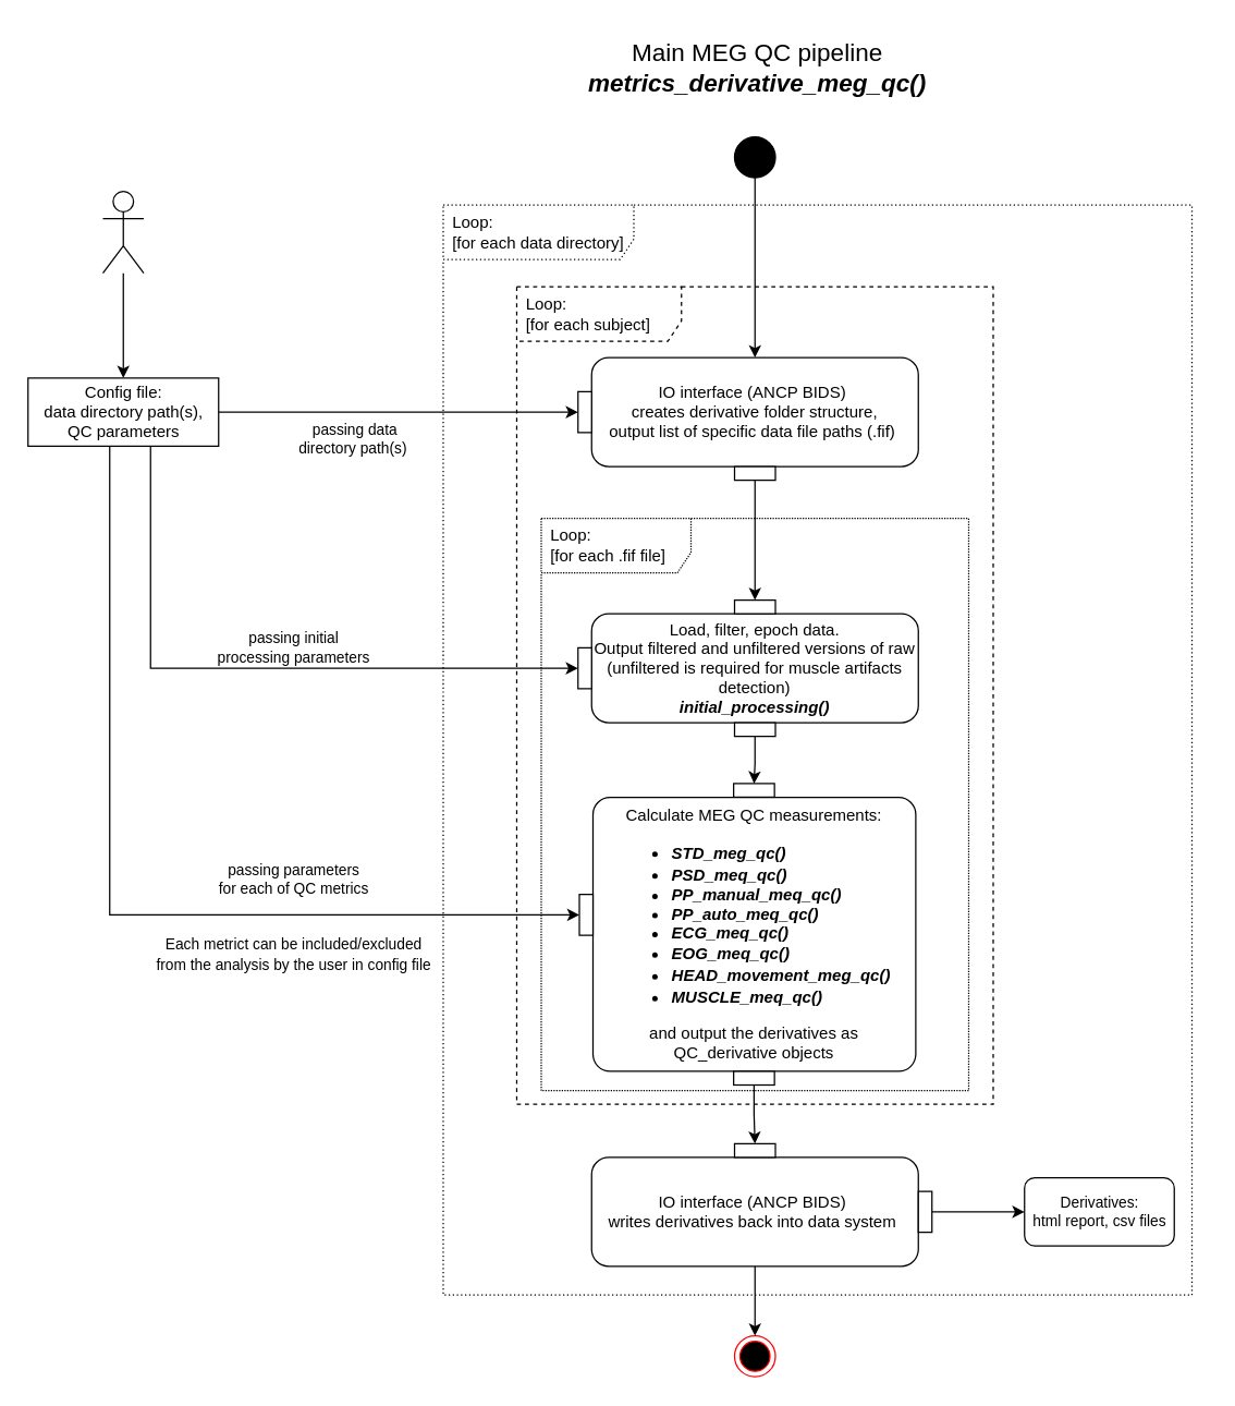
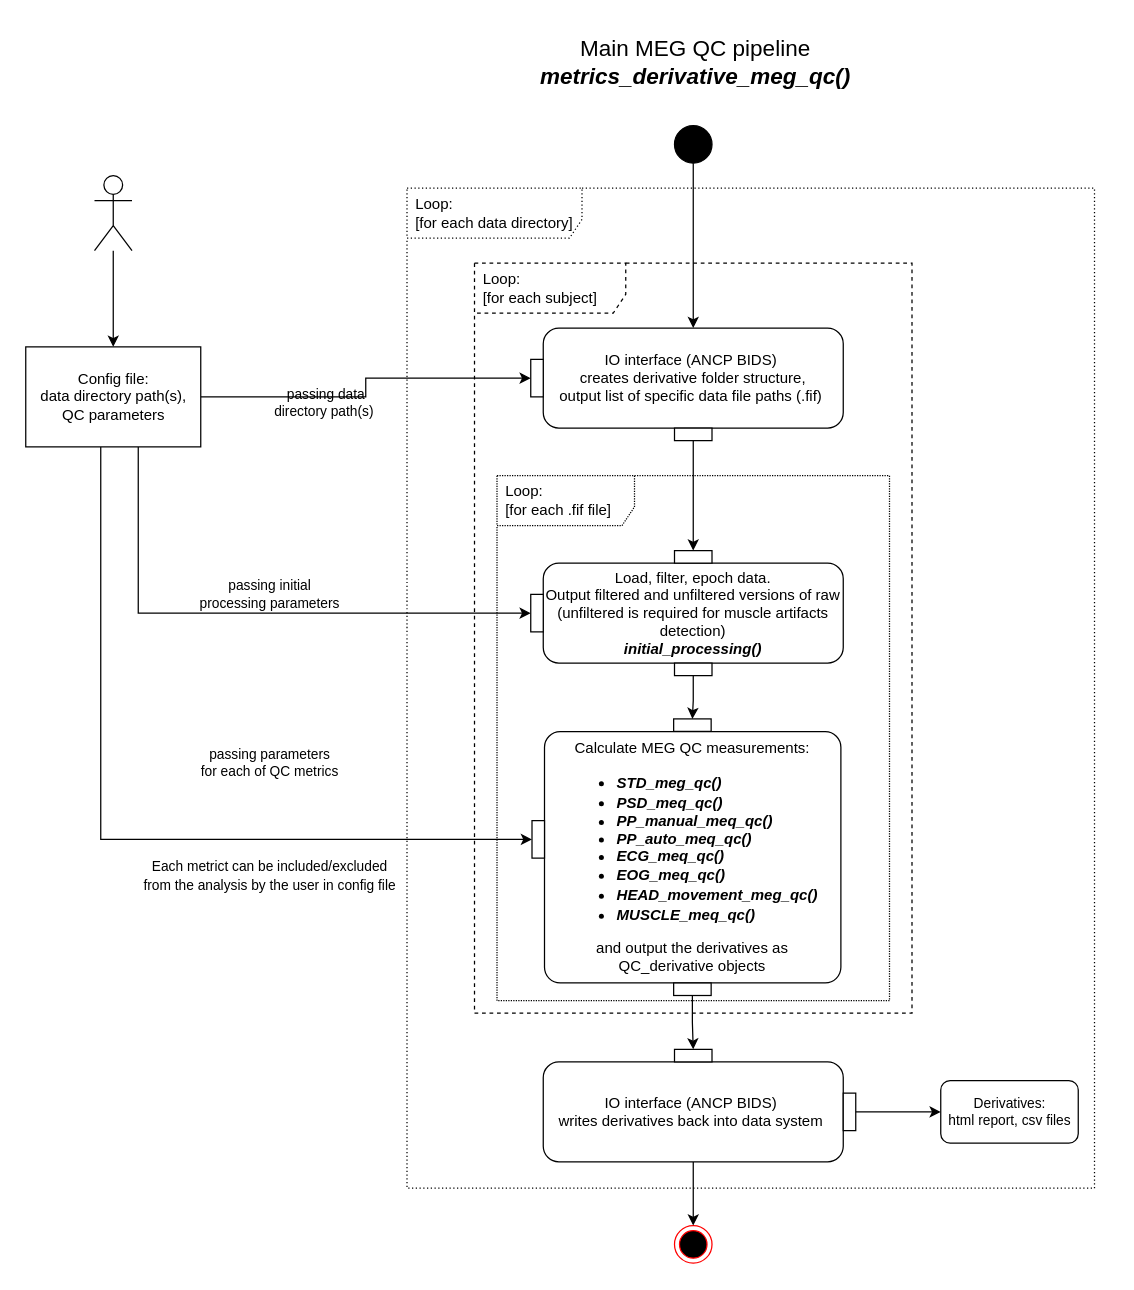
  <mxCell id="0" />
  <mxCell id="1" parent="0" />
  <mxCell id="2" value="Loop:&lt;br&gt;[for each .fif file]" style="shape=umlFrame;whiteSpace=wrap;html=1;width=110;height=40;boundedLbl=1;verticalAlign=middle;align=left;spacingLeft=5;dashed=1;dashPattern=1 1;" parent="1" vertex="1"><mxGeometry x="397" y="380" width="314" height="420" as="geometry" /></mxCell>
  <mxCell id="3" value="Loop:&lt;br&gt;[for each subject]" style="shape=umlFrame;whiteSpace=wrap;html=1;width=121;height=40;boundedLbl=1;verticalAlign=middle;align=left;spacingLeft=5;dashed=1;" parent="1" vertex="1"><mxGeometry x="379" y="210" width="350" height="600" as="geometry" /></mxCell>
  <mxCell id="4" value="" style="edgeStyle=orthogonalEdgeStyle;rounded=0;orthogonalLoop=1;jettySize=auto;html=1;" parent="1" source="5" target="9" edge="1"><mxGeometry relative="1" as="geometry" /></mxCell>
  <mxCell id="5" value="" style="shape=umlActor;verticalLabelPosition=bottom;verticalAlign=top;html=1;outlineConnect=0;fontSize=14;" parent="1" vertex="1"><mxGeometry x="75" y="140" width="30" height="60" as="geometry" /></mxCell>
  <mxCell id="6" style="edgeStyle=orthogonalEdgeStyle;rounded=0;orthogonalLoop=1;jettySize=auto;html=1;entryX=0;entryY=0.5;entryDx=0;entryDy=0;" parent="1" source="9" target="15" edge="1"><mxGeometry relative="1" as="geometry" /></mxCell>
  <mxCell id="7" style="edgeStyle=orthogonalEdgeStyle;rounded=0;orthogonalLoop=1;jettySize=auto;html=1;entryX=0;entryY=0.5;entryDx=0;entryDy=0;fontSize=11;jumpStyle=arc;jumpSize=11;" parent="1" source="9" target="32" edge="1"><mxGeometry relative="1" as="geometry"><Array as="points"><mxPoint x="110" y="490" /></Array></mxGeometry></mxCell>
  <mxCell id="8" style="edgeStyle=orthogonalEdgeStyle;rounded=0;orthogonalLoop=1;jettySize=auto;html=1;entryX=0;entryY=0.5;entryDx=0;entryDy=0;fontSize=11;jumpStyle=arc;jumpSize=11;" parent="1" source="9" target="33" edge="1"><mxGeometry relative="1" as="geometry"><Array as="points"><mxPoint x="80" y="671" /></Array></mxGeometry></mxCell>
- <mxCell id="9" value="Config file:&lt;br&gt;data directory path(s),&lt;br&gt;QC parameters" style="html=1;" parent="1" vertex="1"><mxGeometry x="20" y="277" width="140" height="50" as="geometry" /></mxCell>
+ <mxCell id="9" value="Config file:&lt;br&gt;data directory path(s),&lt;br&gt;QC parameters" style="html=1;" parent="1" vertex="1"><mxGeometry x="20" y="277" width="140" height="80" as="geometry" /></mxCell>
  <mxCell id="10" value="" style="edgeStyle=orthogonalEdgeStyle;rounded=0;orthogonalLoop=1;jettySize=auto;html=1;" parent="1" source="11" target="13" edge="1"><mxGeometry relative="1" as="geometry" /></mxCell>
  <mxCell id="11" value="" style="ellipse;fillColor=strokeColor;" parent="1" vertex="1"><mxGeometry x="539" y="100" width="30" height="30" as="geometry" /></mxCell>
  <mxCell id="12" value="" style="group;flipH=1;" parent="1" vertex="1" connectable="0"><mxGeometry x="424" y="262" width="250" height="90" as="geometry" /></mxCell>
  <mxCell id="13" value="IO interface (ANCP BIDS)&amp;nbsp;&lt;br&gt;creates derivative folder structure,&lt;br&gt;output list of specific data file paths (.fif)&amp;nbsp;" style="html=1;align=center;verticalAlign=middle;rounded=1;absoluteArcSize=1;arcSize=25;dashed=0;fontFamily=Helvetica;fontSize=12;whiteSpace=wrap;container=0;noLabel=0;imageAlign=center;" parent="12" vertex="1"><mxGeometry x="10" width="240" height="80" as="geometry" /></mxCell>
  <mxCell id="14" value="pinOut 2" style="fontStyle=0;labelPosition=center;verticalLabelPosition=bottom;align=center;verticalAlign=top;spacingLeft=2;fontFamily=Helvetica;fontSize=12;resizable=0;container=0;noLabel=1;" parent="12" vertex="1"><mxGeometry x="115" y="80" width="30" height="10" as="geometry" /></mxCell>
  <mxCell id="15" value="pinOut 1" style="fontStyle=0;labelPosition=right;verticalLabelPosition=middle;align=left;verticalAlign=middle;spacingLeft=2;fontFamily=Helvetica;fontSize=12;resizable=0;container=0;noLabel=1;" parent="12" vertex="1"><mxGeometry y="25" width="10" height="30" as="geometry" /></mxCell>
  <mxCell id="16" value="" style="group" parent="1" vertex="1" connectable="0"><mxGeometry x="434" y="440" width="306" height="350" as="geometry" /></mxCell>
  <mxCell id="17" value="Load, filter, epoch data.&lt;br&gt;Output filtered and unfiltered versions of raw&lt;br&gt;(unfiltered is required for muscle artifacts detection)&lt;i style=&quot;&quot;&gt;&lt;br&gt;&lt;b&gt;initial_processing()&lt;/b&gt;&lt;/i&gt;" style="html=1;align=center;verticalAlign=middle;rounded=1;absoluteArcSize=1;arcSize=25;dashed=0;fontFamily=Helvetica;fontSize=12;whiteSpace=wrap;container=0;noLabel=0;imageAlign=center;" parent="16" vertex="1"><mxGeometry y="10" width="240" height="80" as="geometry" /></mxCell>
  <mxCell id="18" value="pinOut 2" style="fontStyle=0;labelPosition=center;verticalLabelPosition=bottom;align=center;verticalAlign=top;spacingLeft=2;fontFamily=Helvetica;fontSize=12;resizable=0;container=0;noLabel=1;" parent="16" vertex="1"><mxGeometry x="105" y="90" width="30" height="10" as="geometry" /></mxCell>
  <mxCell id="19" value="pinIn 1" style="fontStyle=0;labelPosition=center;verticalLabelPosition=top;align=center;verticalAlign=bottom;spacingLeft=2;fontFamily=Helvetica;fontSize=12;resizable=0;container=0;noLabel=1;" parent="16" vertex="1"><mxGeometry x="105" width="30" height="10" as="geometry" /></mxCell>
  <mxCell id="20" value="" style="edgeStyle=orthogonalEdgeStyle;rounded=0;orthogonalLoop=1;jettySize=auto;html=1;" parent="1" source="14" target="19" edge="1"><mxGeometry relative="1" as="geometry" /></mxCell>
  <mxCell id="21" value="" style="group;dashed=1;dashPattern=1 1;" parent="1" vertex="1" connectable="0"><mxGeometry x="435" y="550" width="450" height="400" as="geometry" /></mxCell>
  <mxCell id="22" value="&lt;font style=&quot;font-size: 12px;&quot;&gt;Calculate MEG QC measurements:&lt;br&gt;&lt;/font&gt;&lt;ul style=&quot;border-color: var(--border-color); text-align: left; background-color: rgb(255, 255, 255);&quot;&gt;&lt;li style=&quot;border-color: var(--border-color);&quot;&gt;&lt;div style=&quot;line-height: 18px;&quot;&gt;&lt;font style=&quot;font-size: 12px;&quot;&gt;&lt;i style=&quot;&quot;&gt;&lt;b&gt;STD_meg_qc()&lt;/b&gt;&lt;/i&gt;&lt;/font&gt;&lt;/div&gt;&lt;/li&gt;&lt;li style=&quot;border-color: var(--border-color);&quot;&gt;&lt;font style=&quot;border-color: var(--border-color); font-size: 12px;&quot;&gt;&lt;i&gt;&lt;b&gt;PSD_meq_qc()&lt;/b&gt;&lt;/i&gt;&lt;/font&gt;&lt;/li&gt;&lt;li style=&quot;border-color: var(--border-color);&quot;&gt;&lt;font style=&quot;border-color: var(--border-color); font-size: 12px;&quot;&gt;&lt;i&gt;&lt;b&gt;PP_manual_meq_qc()&lt;/b&gt;&lt;/i&gt;&lt;/font&gt;&lt;/li&gt;&lt;li style=&quot;border-color: var(--border-color);&quot;&gt;&lt;font style=&quot;border-color: var(--border-color); font-size: 12px;&quot;&gt;&lt;i&gt;&lt;b&gt;PP_auto_meq_qc()&lt;/b&gt;&lt;/i&gt;&lt;/font&gt;&lt;/li&gt;&lt;li style=&quot;border-color: var(--border-color);&quot;&gt;&lt;font style=&quot;border-color: var(--border-color); font-size: 12px;&quot;&gt;&lt;i&gt;&lt;b&gt;ECG_meq_qc()&lt;/b&gt;&lt;/i&gt;&lt;/font&gt;&lt;/li&gt;&lt;li style=&quot;border-color: var(--border-color);&quot;&gt;&lt;font style=&quot;border-color: var(--border-color); font-size: 12px;&quot;&gt;&lt;i&gt;&lt;b&gt;EOG_meq_qc()&lt;/b&gt;&lt;/i&gt;&lt;/font&gt;&lt;/li&gt;&lt;li style=&quot;border-color: var(--border-color);&quot;&gt;&lt;div style=&quot;line-height: 18px;&quot;&gt;&lt;font style=&quot;font-size: 12px;&quot;&gt;&lt;i&gt;&lt;b&gt;HEAD_movement_meg_qc()&lt;/b&gt;&lt;/i&gt;&lt;/font&gt;&lt;/div&gt;&lt;/li&gt;&lt;li style=&quot;border-color: var(--border-color);&quot;&gt;&lt;font style=&quot;border-color: var(--border-color); font-size: 12px;&quot;&gt;&lt;i style=&quot;&quot;&gt;&lt;b&gt;MUSCLE_meq_qc()&lt;/b&gt;&lt;/i&gt;&lt;/font&gt;&lt;/li&gt;&lt;/ul&gt;&lt;font style=&quot;font-size: 12px;&quot;&gt;and output the derivatives as &lt;br&gt;QC_derivative objects&lt;/font&gt;" style="html=1;align=center;verticalAlign=middle;rounded=1;absoluteArcSize=1;arcSize=25;dashed=0;fontFamily=Helvetica;fontSize=12;whiteSpace=wrap;container=0;noLabel=0;imageAlign=center;" parent="21" vertex="1"><mxGeometry y="34.823" width="237.108" height="201.074" as="geometry" /></mxCell>
  <mxCell id="23" value="pinOut 2" style="fontStyle=0;labelPosition=center;verticalLabelPosition=bottom;align=center;verticalAlign=top;spacingLeft=2;fontFamily=Helvetica;fontSize=12;resizable=0;container=0;noLabel=1;" parent="21" vertex="1"><mxGeometry x="103.32" y="235.897" width="30" height="10" as="geometry" /></mxCell>
  <mxCell id="24" value="pinIn 1" style="fontStyle=0;labelPosition=center;verticalLabelPosition=top;align=center;verticalAlign=bottom;spacingLeft=2;fontFamily=Helvetica;fontSize=12;resizable=0;container=0;noLabel=1;" parent="21" vertex="1"><mxGeometry x="103.32" y="24.615" width="30" height="10" as="geometry" /></mxCell>
  <mxCell id="25" value="Loop:&lt;br&gt;[for each data directory]" style="shape=umlFrame;whiteSpace=wrap;html=1;width=140;height=40;boundedLbl=1;verticalAlign=middle;align=left;spacingLeft=5;dashed=1;dashPattern=1 2;" parent="21" vertex="1"><mxGeometry x="-110" y="-400" width="550" height="800" as="geometry" /></mxCell>
  <mxCell id="26" value="" style="edgeStyle=orthogonalEdgeStyle;rounded=0;orthogonalLoop=1;jettySize=auto;html=1;fontSize=11;" parent="1" source="18" target="24" edge="1"><mxGeometry relative="1" as="geometry" /></mxCell>
  <mxCell id="27" value="" style="group;fontSize=11;flipH=1;" parent="1" vertex="1" connectable="0"><mxGeometry x="434" y="839" width="250" height="100" as="geometry" /></mxCell>
  <mxCell id="28" value="IO interface (ANCP BIDS)&amp;nbsp;&lt;br style=&quot;border-color: var(--border-color);&quot;&gt;writes derivatives back into data system&amp;nbsp;" style="html=1;align=center;verticalAlign=middle;rounded=1;absoluteArcSize=1;arcSize=25;dashed=0;fontFamily=Helvetica;fontSize=12;whiteSpace=wrap;container=0;noLabel=0;imageAlign=center;" parent="27" vertex="1"><mxGeometry y="10" width="240" height="80" as="geometry" /></mxCell>
  <mxCell id="29" value="pinIn 2" style="fontStyle=0;labelPosition=left;verticalLabelPosition=middle;align=right;verticalAlign=middle;spacingLeft=2;fontFamily=Helvetica;fontSize=12;flipH=0;resizable=0;container=0;noLabel=1;" parent="27" vertex="1"><mxGeometry x="240" y="35" width="10" height="30" as="geometry" /></mxCell>
  <mxCell id="30" value="pinIn 1" style="fontStyle=0;labelPosition=center;verticalLabelPosition=top;align=center;verticalAlign=bottom;spacingLeft=2;fontFamily=Helvetica;fontSize=12;resizable=0;container=0;noLabel=1;" parent="27" vertex="1"><mxGeometry x="105" width="30" height="10" as="geometry" /></mxCell>
  <mxCell id="31" value="" style="edgeStyle=orthogonalEdgeStyle;rounded=0;orthogonalLoop=1;jettySize=auto;html=1;fontSize=11;" parent="1" source="23" target="30" edge="1"><mxGeometry relative="1" as="geometry" /></mxCell>
  <mxCell id="32" value="pinIn 2" style="fontStyle=0;labelPosition=left;verticalLabelPosition=middle;align=right;verticalAlign=middle;spacingLeft=2;fontFamily=Helvetica;fontSize=12;flipH=0;resizable=0;container=0;noLabel=1;" parent="1" vertex="1"><mxGeometry x="424" y="475" width="10" height="30" as="geometry" /></mxCell>
  <mxCell id="33" value="pinIn 2" style="fontStyle=0;labelPosition=left;verticalLabelPosition=middle;align=right;verticalAlign=middle;spacingLeft=2;fontFamily=Helvetica;fontSize=12;flipH=0;resizable=0;container=0;noLabel=1;" parent="1" vertex="1"><mxGeometry x="425" y="656" width="10" height="30" as="geometry" /></mxCell>
  <mxCell id="34" value="passing data &lt;br&gt;directory path(s)&amp;nbsp;" style="text;html=1;align=center;verticalAlign=middle;resizable=0;points=[];autosize=1;strokeColor=none;fillColor=none;fontSize=11;" parent="1" vertex="1"><mxGeometry x="205" y="302" width="110" height="40" as="geometry" /></mxCell>
  <mxCell id="35" value="passing initial &lt;br&gt;processing parameters" style="text;html=1;align=center;verticalAlign=middle;resizable=0;points=[];autosize=1;strokeColor=none;fillColor=none;fontSize=11;" parent="1" vertex="1"><mxGeometry x="145" y="455" width="140" height="40" as="geometry" /></mxCell>
- <mxCell id="36" value="passing parameters &lt;br&gt;for each of QC metrics" style="text;html=1;align=center;verticalAlign=middle;resizable=0;points=[];autosize=1;strokeColor=none;fillColor=none;fontSize=11;" parent="1" vertex="1"><mxGeometry x="150" y="625" width="130" height="40" as="geometry" /></mxCell>
+ <mxCell id="36" value="passing parameters &lt;br&gt;for each of QC metrics" style="text;html=1;align=center;verticalAlign=middle;resizable=0;points=[];autosize=1;strokeColor=none;fillColor=none;fontSize=11;" parent="1" vertex="1"><mxGeometry x="150" y="590" width="130" height="40" as="geometry" /></mxCell>
  <mxCell id="37" value="" style="ellipse;html=1;shape=endState;fillColor=#000000;strokeColor=#ff0000;fontSize=11;" parent="1" vertex="1"><mxGeometry x="539" y="980" width="30" height="30" as="geometry" /></mxCell>
  <mxCell id="38" value="" style="edgeStyle=orthogonalEdgeStyle;rounded=0;orthogonalLoop=1;jettySize=auto;html=1;fontSize=11;exitX=0.5;exitY=1;exitDx=0;exitDy=0;" parent="1" source="28" target="37" edge="1"><mxGeometry relative="1" as="geometry"><mxPoint x="554" y="939" as="sourcePoint" /></mxGeometry></mxCell>
  <mxCell id="39" value="Derivatives: &lt;br&gt;html report, csv files" style="html=1;fontSize=11;rounded=1;" parent="1" vertex="1"><mxGeometry x="752" y="864" width="110" height="50" as="geometry" /></mxCell>
  <mxCell id="40" value="" style="edgeStyle=orthogonalEdgeStyle;rounded=0;orthogonalLoop=1;jettySize=auto;html=1;fontSize=11;" parent="1" source="29" target="39" edge="1"><mxGeometry relative="1" as="geometry" /></mxCell>
  <mxCell id="41" value="&lt;font style=&quot;font-size: 18px;&quot;&gt;Main MEG QC pipeline&amp;nbsp;&lt;br&gt;&lt;b&gt;&lt;i&gt;metrics_derivative_meg_qc()&amp;nbsp;&lt;/i&gt;&lt;/b&gt;&lt;/font&gt;" style="text;html=1;align=center;verticalAlign=middle;resizable=0;points=[];autosize=1;strokeColor=none;fillColor=none;fontSize=11;" parent="1" vertex="1"><mxGeometry x="428" y="20" width="260" height="60" as="geometry" /></mxCell>
  <mxCell id="42" value="&lt;font style=&quot;font-size: 11px;&quot;&gt;Each metrict can be included/excluded &lt;br&gt;from the analysis by the user in config file&lt;/font&gt;" style="text;html=1;align=center;verticalAlign=middle;resizable=0;points=[];autosize=1;strokeColor=none;fillColor=none;" vertex="1" parent="1"><mxGeometry x="100" y="680" width="230" height="40" as="geometry" /></mxCell>
